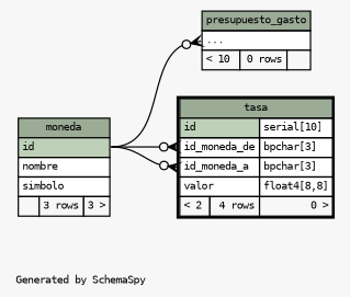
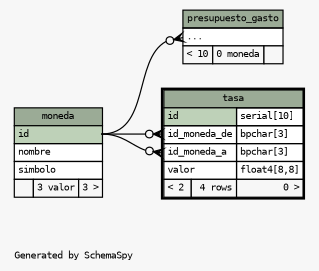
  digraph {
    bgcolor="#f7f7f7"
    fontname=monospace
    fontsize=8
    label="\nGenerated by SchemaSpy"
    labeljust=l
    nodesep=0.18
    rankdir=RL
    ranksep=0.46
    node [fontname=monospace fontsize=8 shape=plaintext]
    edge [arrowhead=none arrowsize=0.8 arrowtail=crowodot dir=back headport="id:e"]
-   n1 [label=<     <TABLE BORDER="0" CELLBORDER="1" CELLSPACING="0" BGCOLOR="#ffffff">       <TR><TD COLSPAN="3" BGCOLOR="#9bab96" ALIGN="CENTER">presupuesto_gasto</TD></TR>       <TR><TD PORT="elipses" COLSPAN="3" ALIGN="LEFT">...</TD></TR>       <TR><TD ALIGN="LEFT" BGCOLOR="#f7f7f7">&lt; 10</TD><TD ALIGN="RIGHT" BGCOLOR="#f7f7f7">0 rows</TD><TD ALIGN="RIGHT" BGCOLOR="#f7f7f7">  </TD></TR>     </TABLE>>]
-   n2 [label=<     <TABLE BORDER="0" CELLBORDER="1" CELLSPACING="0" BGCOLOR="#ffffff">       <TR><TD COLSPAN="3" BGCOLOR="#9bab96" ALIGN="CENTER">moneda</TD></TR>       <TR><TD PORT="id" COLSPAN="3" BGCOLOR="#bed1b8" ALIGN="LEFT">id</TD></TR>       <TR><TD PORT="nombre" COLSPAN="3" ALIGN="LEFT">nombre</TD></TR>       <TR><TD PORT="simbolo" COLSPAN="3" ALIGN="LEFT">simbolo</TD></TR>       <TR><TD ALIGN="LEFT" BGCOLOR="#f7f7f7">  </TD><TD ALIGN="RIGHT" BGCOLOR="#f7f7f7">3 rows</TD><TD ALIGN="RIGHT" BGCOLOR="#f7f7f7">3 &gt;</TD></TR>     </TABLE>>]
+   n1 [label=<     <TABLE BORDER="0" CELLBORDER="1" CELLSPACING="0" BGCOLOR="#ffffff">       <TR><TD COLSPAN="3" BGCOLOR="#9bab96" ALIGN="CENTER">presupuesto_gasto</TD></TR>       <TR><TD PORT="elipses" COLSPAN="3" ALIGN="LEFT">...</TD></TR>       <TR><TD ALIGN="LEFT" BGCOLOR="#f7f7f7">&lt; 10</TD><TD ALIGN="RIGHT" BGCOLOR="#f7f7f7">0 moneda</TD><TD ALIGN="RIGHT" BGCOLOR="#f7f7f7">  </TD></TR>     </TABLE>>]
+   n2 [label=<     <TABLE BORDER="0" CELLBORDER="1" CELLSPACING="0" BGCOLOR="#ffffff">       <TR><TD COLSPAN="3" BGCOLOR="#9bab96" ALIGN="CENTER">moneda</TD></TR>       <TR><TD PORT="id" COLSPAN="3" BGCOLOR="#bed1b8" ALIGN="LEFT">id</TD></TR>       <TR><TD PORT="nombre" COLSPAN="3" ALIGN="LEFT">nombre</TD></TR>       <TR><TD PORT="simbolo" COLSPAN="3" ALIGN="LEFT">simbolo</TD></TR>       <TR><TD ALIGN="LEFT" BGCOLOR="#f7f7f7">  </TD><TD ALIGN="RIGHT" BGCOLOR="#f7f7f7">3 valor</TD><TD ALIGN="RIGHT" BGCOLOR="#f7f7f7">3 &gt;</TD></TR>     </TABLE>>]
    n3 [label=<     <TABLE BORDER="2" CELLBORDER="1" CELLSPACING="0" BGCOLOR="#ffffff">       <TR><TD COLSPAN="3" BGCOLOR="#9bab96" ALIGN="CENTER">tasa</TD></TR>       <TR><TD PORT="id" COLSPAN="2" BGCOLOR="#bed1b8" ALIGN="LEFT">id</TD><TD PORT="id.type" ALIGN="LEFT">serial[10]</TD></TR>       <TR><TD PORT="id_moneda_de" COLSPAN="2" ALIGN="LEFT">id_moneda_de</TD><TD PORT="id_moneda_de.type" ALIGN="LEFT">bpchar[3]</TD></TR>       <TR><TD PORT="id_moneda_a" COLSPAN="2" ALIGN="LEFT">id_moneda_a</TD><TD PORT="id_moneda_a.type" ALIGN="LEFT">bpchar[3]</TD></TR>       <TR><TD PORT="valor" COLSPAN="2" ALIGN="LEFT">valor</TD><TD PORT="valor.type" ALIGN="LEFT">float4[8,8]</TD></TR>       <TR><TD ALIGN="LEFT" BGCOLOR="#f7f7f7">&lt; 2</TD><TD ALIGN="RIGHT" BGCOLOR="#f7f7f7">4 rows</TD><TD ALIGN="RIGHT" BGCOLOR="#f7f7f7">0 &gt;</TD></TR>     </TABLE>>]
    n1 -> n2 [tailport="elipses:w"]
    n3 -> n2 [tailport="id_moneda_a:w"]
    n3 -> n2 [tailport="id_moneda_de:w"]
  }
